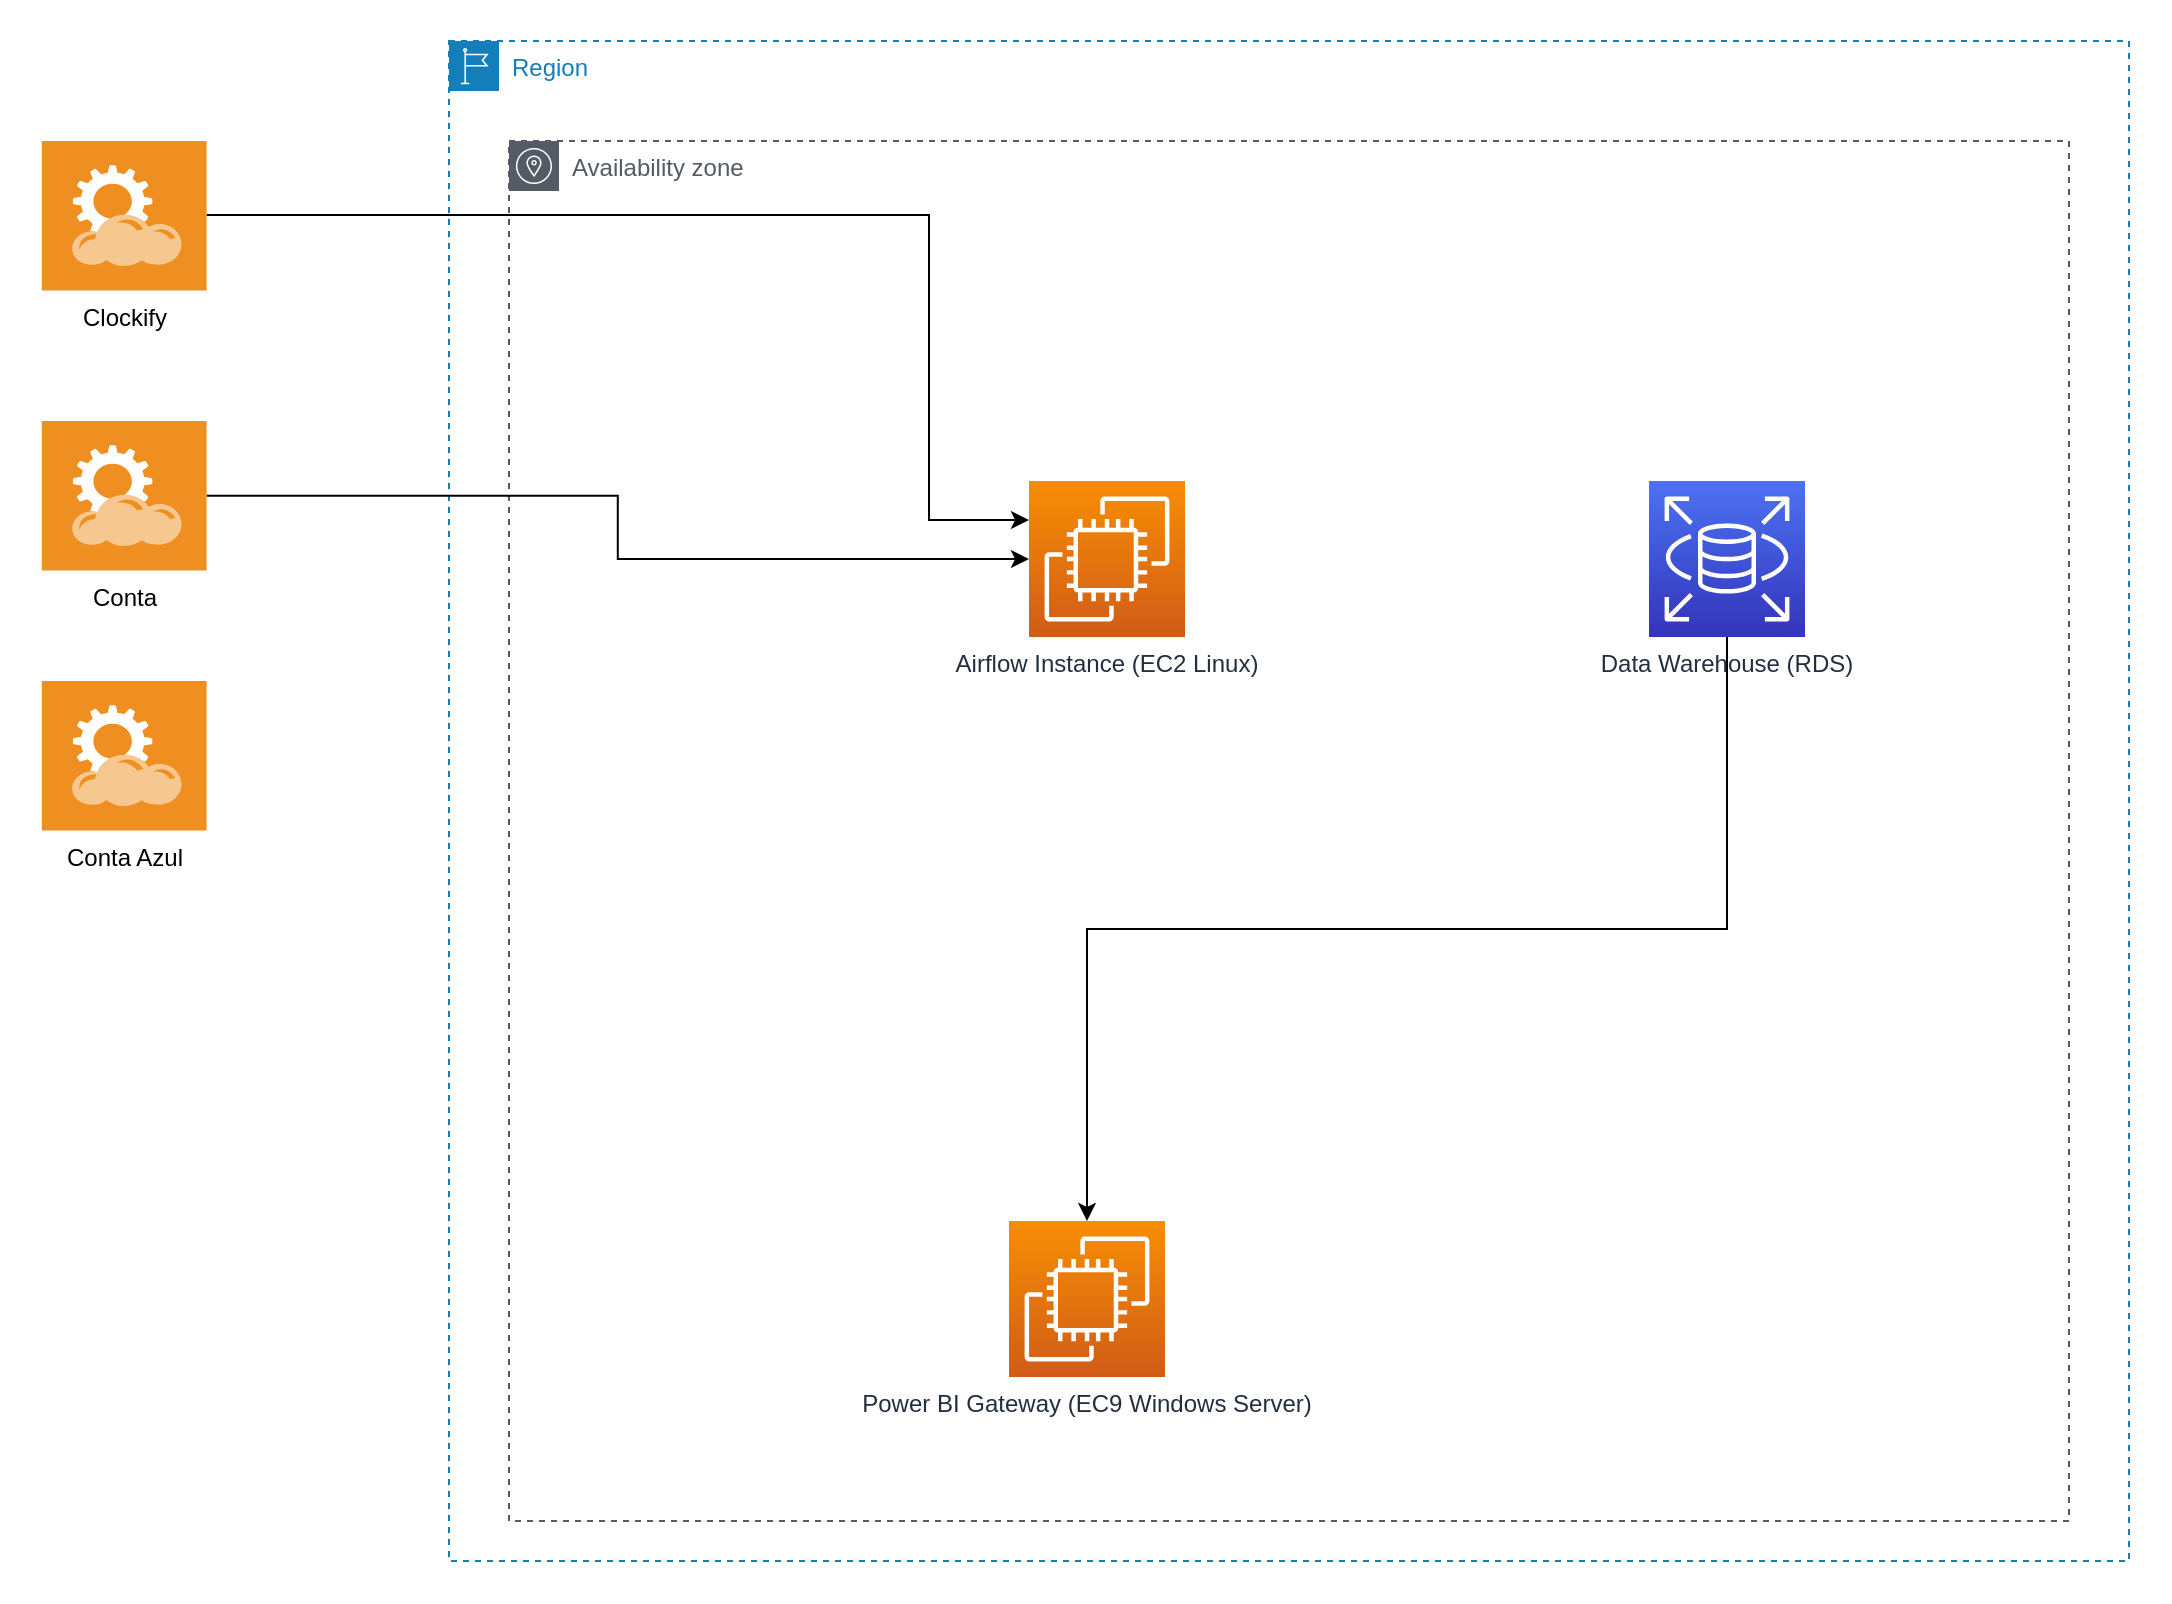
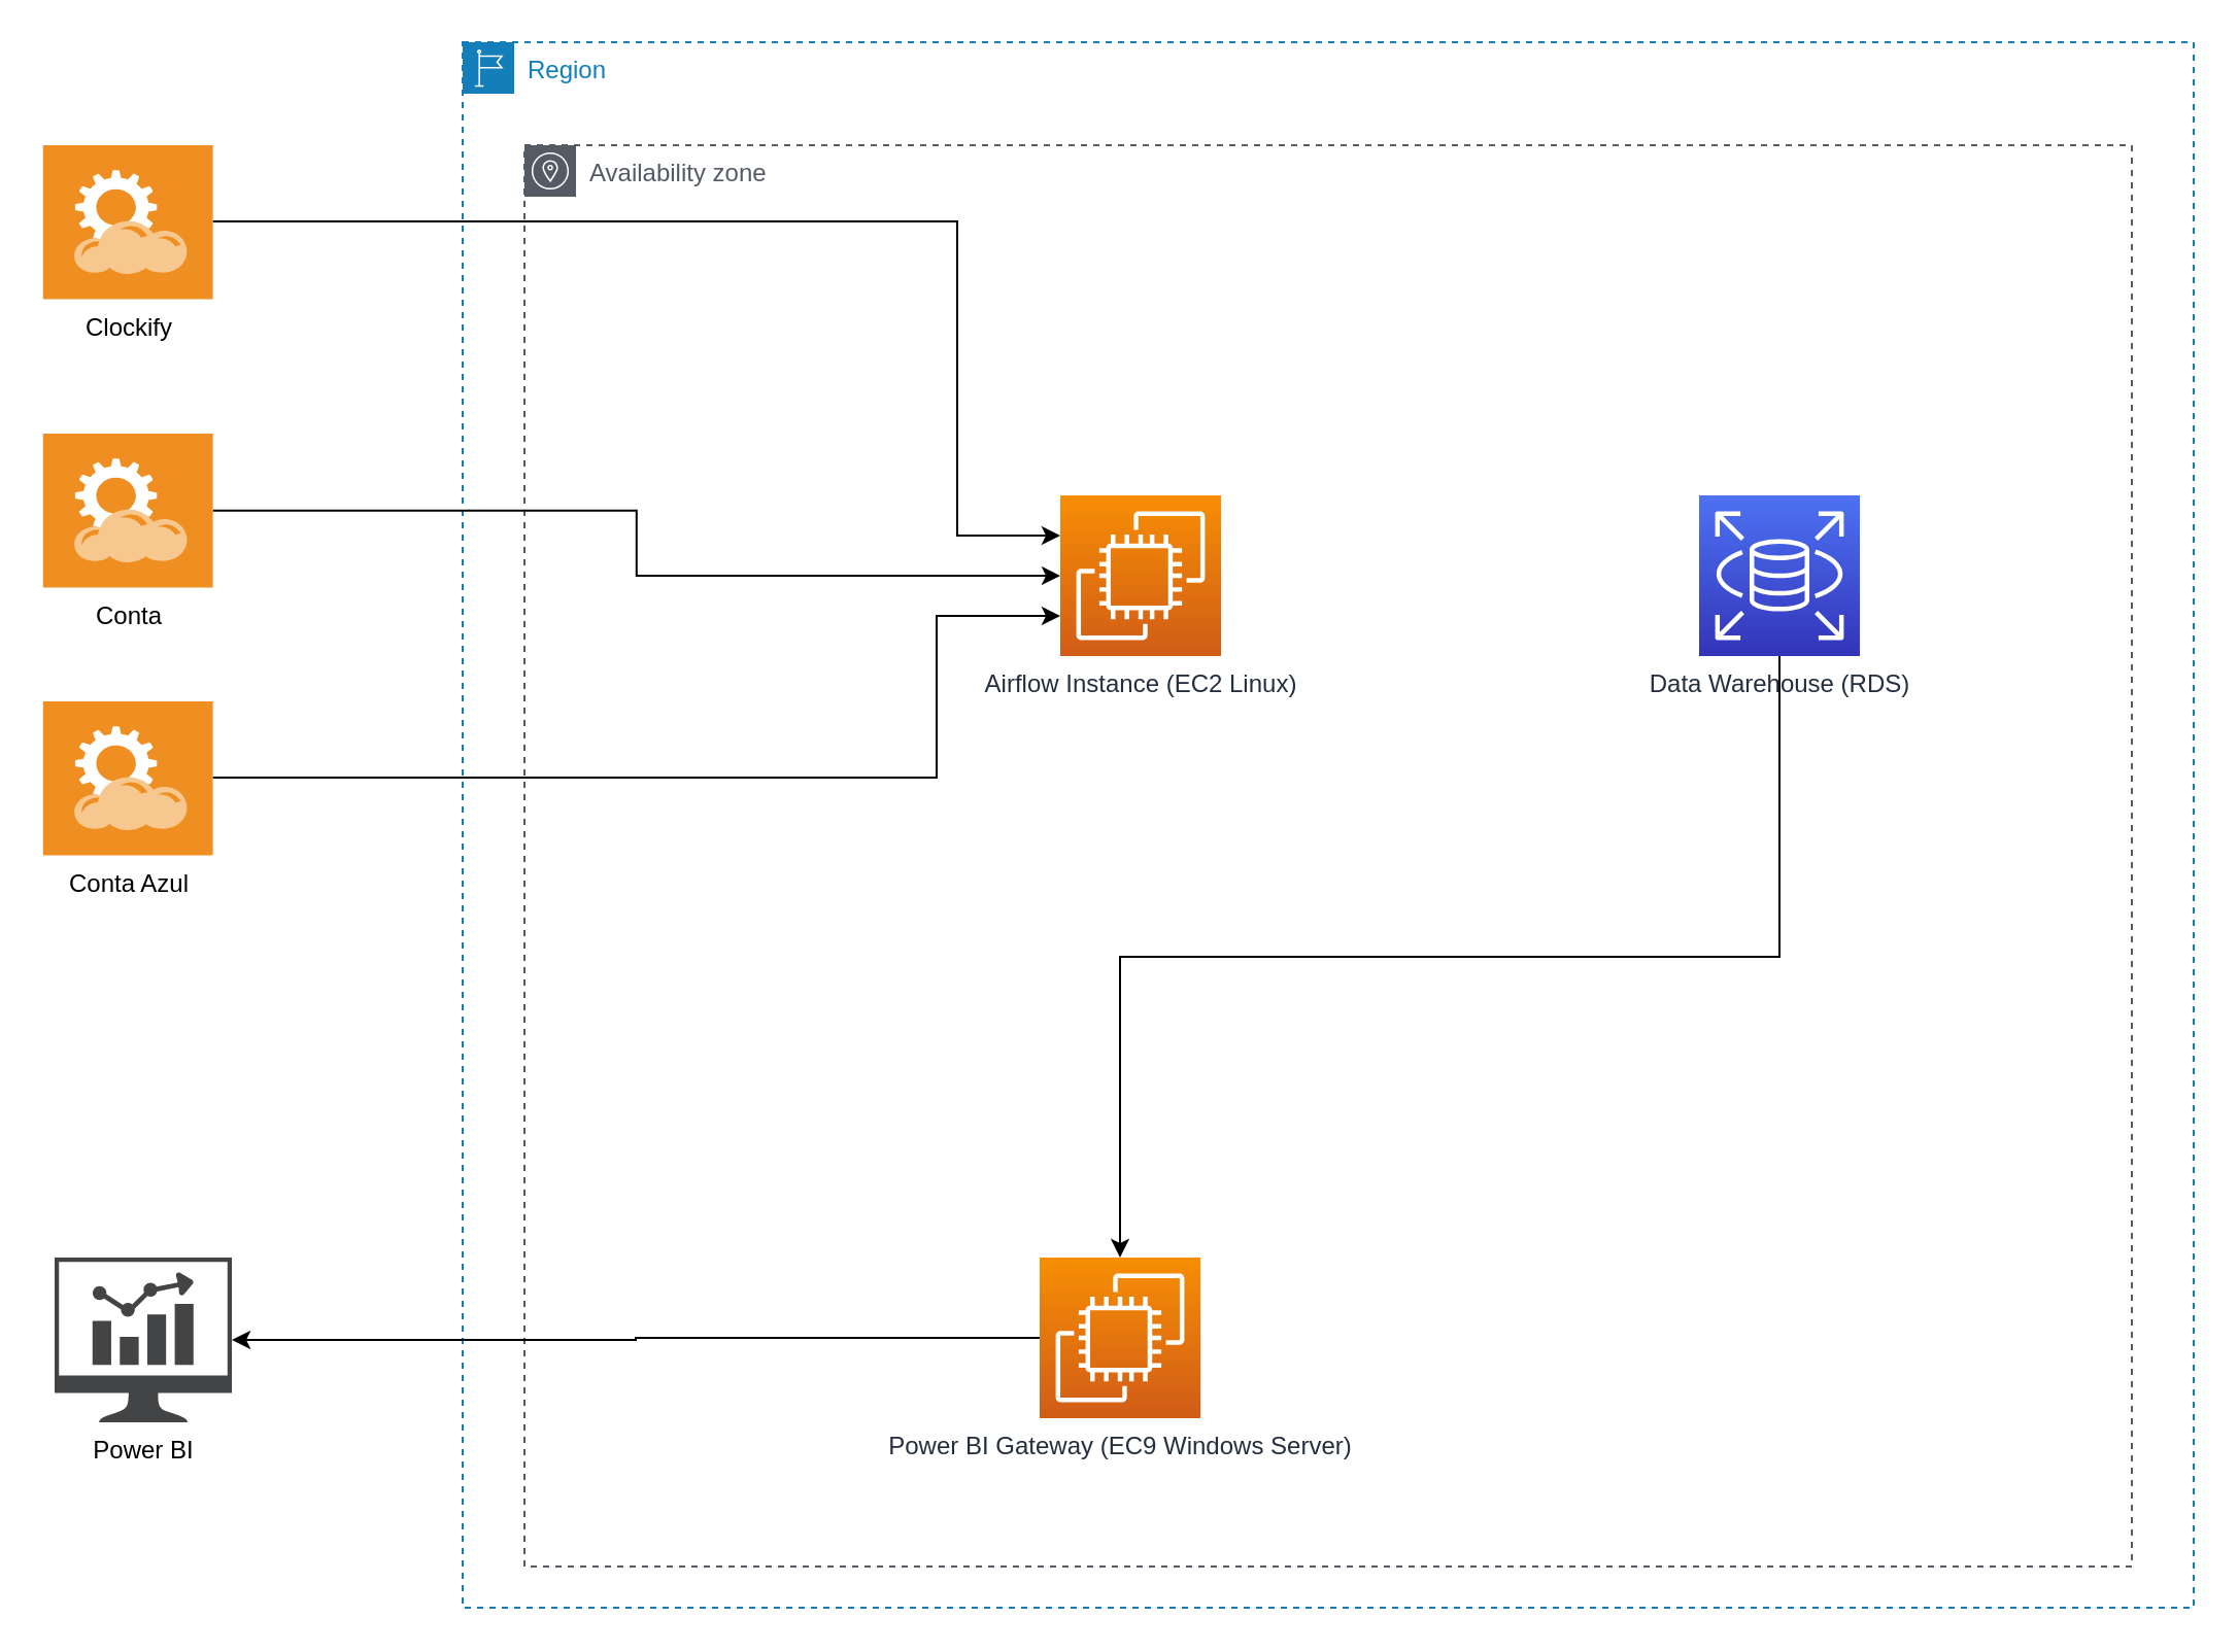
  <mxCell id="0" />
  <mxCell id="1" parent="0" />
  <mxCell id="2" value="Region" style="points=[[0,0],[0.25,0],[0.5,0],[0.75,0],[1,0],[1,0.25],[1,0.5],[1,0.75],[1,1],[0.75,1],[0.5,1],[0.25,1],[0,1],[0,0.75],[0,0.5],[0,0.25]];outlineConnect=0;gradientColor=none;html=1;whiteSpace=wrap;fontSize=12;fontStyle=0;shape=mxgraph.aws4.group;grIcon=mxgraph.aws4.group_region;strokeColor=#147EBA;fillColor=none;verticalAlign=top;align=left;spacingLeft=30;fontColor=#147EBA;dashed=1;" parent="1" vertex="1"><mxGeometry x="224" y="20" width="840" height="760" as="geometry" /></mxCell>
  <mxCell id="3" value="Availability zone" style="sketch=0;outlineConnect=0;gradientColor=none;html=1;whiteSpace=wrap;fontSize=12;fontStyle=0;shape=mxgraph.aws4.group;grIcon=mxgraph.aws4.group_availability_zone;strokeColor=#545B64;fillColor=none;verticalAlign=top;align=left;spacingLeft=30;fontColor=#545B64;dashed=1;" parent="1" vertex="1"><mxGeometry x="254" y="70" width="780" height="690" as="geometry" /></mxCell>
+ <mxCell id="4" style="edgeStyle=orthogonalEdgeStyle;rounded=0;orthogonalLoop=1;jettySize=auto;html=1;exitX=0;exitY=0.5;exitDx=0;exitDy=0;exitPerimeter=0;" edge="1" parent="1" source="5" target="14"><mxGeometry relative="1" as="geometry" /></mxCell>
  <mxCell id="5" value="Power BI Gateway (EC9 Windows Server)" style="sketch=0;points=[[0,0,0],[0.25,0,0],[0.5,0,0],[0.75,0,0],[1,0,0],[0,1,0],[0.25,1,0],[0.5,1,0],[0.75,1,0],[1,1,0],[0,0.25,0],[0,0.5,0],[0,0.75,0],[1,0.25,0],[1,0.5,0],[1,0.75,0]];outlineConnect=0;fontColor=#232F3E;gradientColor=#F78E04;gradientDirection=north;fillColor=#D05C17;strokeColor=#ffffff;dashed=0;verticalLabelPosition=bottom;verticalAlign=top;align=center;html=1;fontSize=12;fontStyle=0;aspect=fixed;shape=mxgraph.aws4.resourceIcon;resIcon=mxgraph.aws4.ec2;" parent="1" vertex="1"><mxGeometry x="504" y="610" width="78" height="78" as="geometry" /></mxCell>
  <mxCell id="6" style="edgeStyle=orthogonalEdgeStyle;rounded=0;orthogonalLoop=1;jettySize=auto;html=1;exitX=0.5;exitY=1;exitDx=0;exitDy=0;exitPerimeter=0;" edge="1" parent="1" source="7" target="5"><mxGeometry relative="1" as="geometry" /></mxCell>
  <mxCell id="7" value="Data Warehouse (RDS)" style="sketch=0;points=[[0,0,0],[0.25,0,0],[0.5,0,0],[0.75,0,0],[1,0,0],[0,1,0],[0.25,1,0],[0.5,1,0],[0.75,1,0],[1,1,0],[0,0.25,0],[0,0.5,0],[0,0.75,0],[1,0.25,0],[1,0.5,0],[1,0.75,0]];outlineConnect=0;fontColor=#232F3E;gradientColor=#4D72F3;gradientDirection=north;fillColor=#3334B9;strokeColor=#ffffff;dashed=0;verticalLabelPosition=bottom;verticalAlign=top;align=center;html=1;fontSize=12;fontStyle=0;aspect=fixed;shape=mxgraph.aws4.resourceIcon;resIcon=mxgraph.aws4.rds;" parent="1" vertex="1"><mxGeometry x="824" y="240" width="78" height="78" as="geometry" /></mxCell>
  <mxCell id="8" style="edgeStyle=orthogonalEdgeStyle;rounded=0;orthogonalLoop=1;jettySize=auto;html=1;exitX=0;exitY=0.25;exitDx=0;exitDy=0;exitPerimeter=0;startArrow=classic;startFill=1;endArrow=none;endFill=0;" edge="1" parent="1" source="11" target="12"><mxGeometry relative="1" as="geometry"><Array as="points"><mxPoint x="464" y="260" /><mxPoint x="464" y="107" /></Array></mxGeometry></mxCell>
  <mxCell id="9" style="edgeStyle=orthogonalEdgeStyle;rounded=0;orthogonalLoop=1;jettySize=auto;html=1;exitX=0;exitY=0.5;exitDx=0;exitDy=0;exitPerimeter=0;startArrow=classic;startFill=1;endArrow=none;endFill=0;" edge="1" parent="1" source="11" target="13"><mxGeometry relative="1" as="geometry" /></mxCell>
+ <mxCell id="10" style="edgeStyle=orthogonalEdgeStyle;rounded=0;orthogonalLoop=1;jettySize=auto;html=1;exitX=0;exitY=0.75;exitDx=0;exitDy=0;exitPerimeter=0;startArrow=classic;startFill=1;endArrow=none;endFill=0;" edge="1" parent="1" source="11" target="15"><mxGeometry relative="1" as="geometry"><Array as="points"><mxPoint x="454" y="299" /><mxPoint x="454" y="377" /></Array></mxGeometry></mxCell>
  <mxCell id="11" value="Airflow Instance (EC2 Linux)" style="sketch=0;points=[[0,0,0],[0.25,0,0],[0.5,0,0],[0.75,0,0],[1,0,0],[0,1,0],[0.25,1,0],[0.5,1,0],[0.75,1,0],[1,1,0],[0,0.25,0],[0,0.5,0],[0,0.75,0],[1,0.25,0],[1,0.5,0],[1,0.75,0]];outlineConnect=0;fontColor=#232F3E;gradientColor=#F78E04;gradientDirection=north;fillColor=#D05C17;strokeColor=#ffffff;dashed=0;verticalLabelPosition=bottom;verticalAlign=top;align=center;html=1;fontSize=12;fontStyle=0;aspect=fixed;shape=mxgraph.aws4.resourceIcon;resIcon=mxgraph.aws4.ec2;" parent="1" vertex="1"><mxGeometry x="514" y="240" width="78" height="78" as="geometry" /></mxCell>
  <mxCell id="12" value="Clockify" style="shadow=0;dashed=0;html=1;strokeColor=none;fillColor=#EF8F21;labelPosition=center;verticalLabelPosition=bottom;verticalAlign=top;align=center;outlineConnect=0;shape=mxgraph.veeam.2d.restful_apis;" vertex="1" parent="1"><mxGeometry x="20.4" y="70" width="82.4" height="74.8" as="geometry" /></mxCell>
  <mxCell id="13" value="Conta" style="shadow=0;dashed=0;html=1;strokeColor=none;fillColor=#EF8F21;labelPosition=center;verticalLabelPosition=bottom;verticalAlign=top;align=center;outlineConnect=0;shape=mxgraph.veeam.2d.restful_apis;" vertex="1" parent="1"><mxGeometry x="20.4" y="210" width="82.4" height="74.8" as="geometry" /></mxCell>
+ <mxCell id="14" value="Power BI" style="sketch=0;pointerEvents=1;shadow=0;dashed=0;html=1;strokeColor=none;fillColor=#434445;aspect=fixed;labelPosition=center;verticalLabelPosition=bottom;verticalAlign=top;align=center;outlineConnect=0;shape=mxgraph.vvd.nsx_dashboard;" vertex="1" parent="1"><mxGeometry x="26" y="610" width="86.02" height="80" as="geometry" /></mxCell>
  <mxCell id="15" value="Conta Azul" style="shadow=0;dashed=0;html=1;strokeColor=none;fillColor=#EF8F21;labelPosition=center;verticalLabelPosition=bottom;verticalAlign=top;align=center;outlineConnect=0;shape=mxgraph.veeam.2d.restful_apis;" vertex="1" parent="1"><mxGeometry x="20.4" y="340" width="82.4" height="74.8" as="geometry" /></mxCell>
